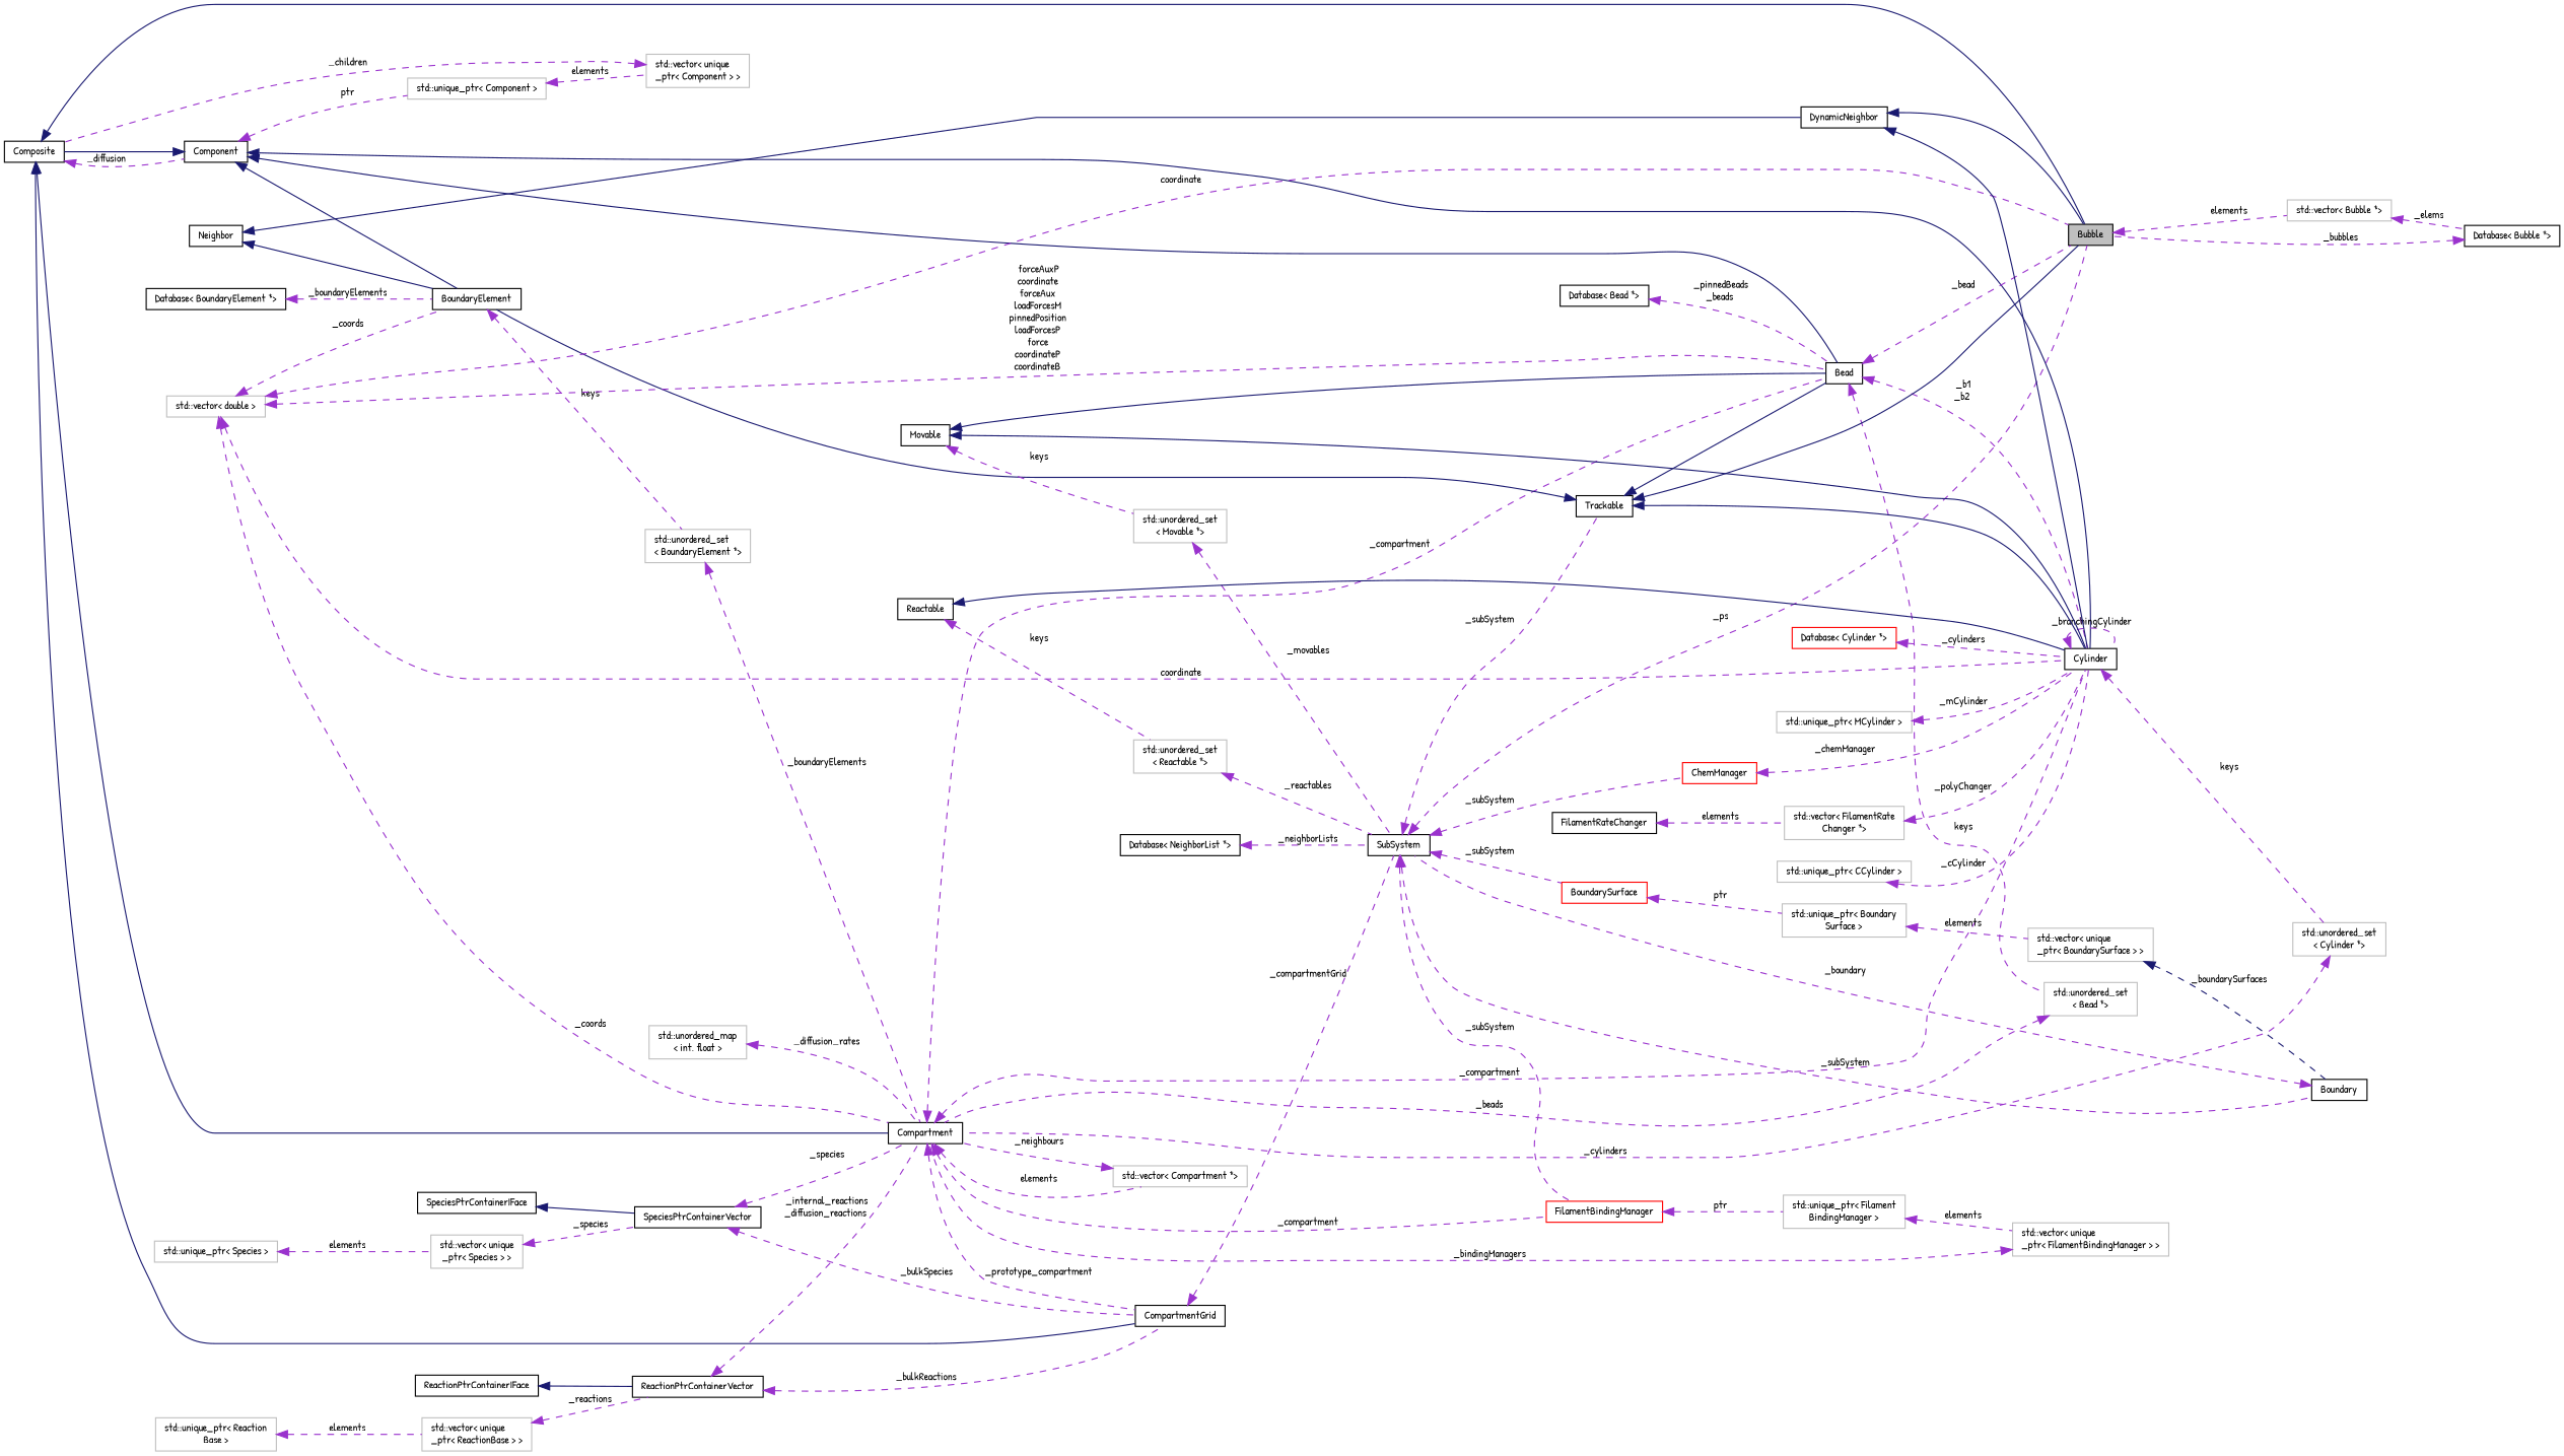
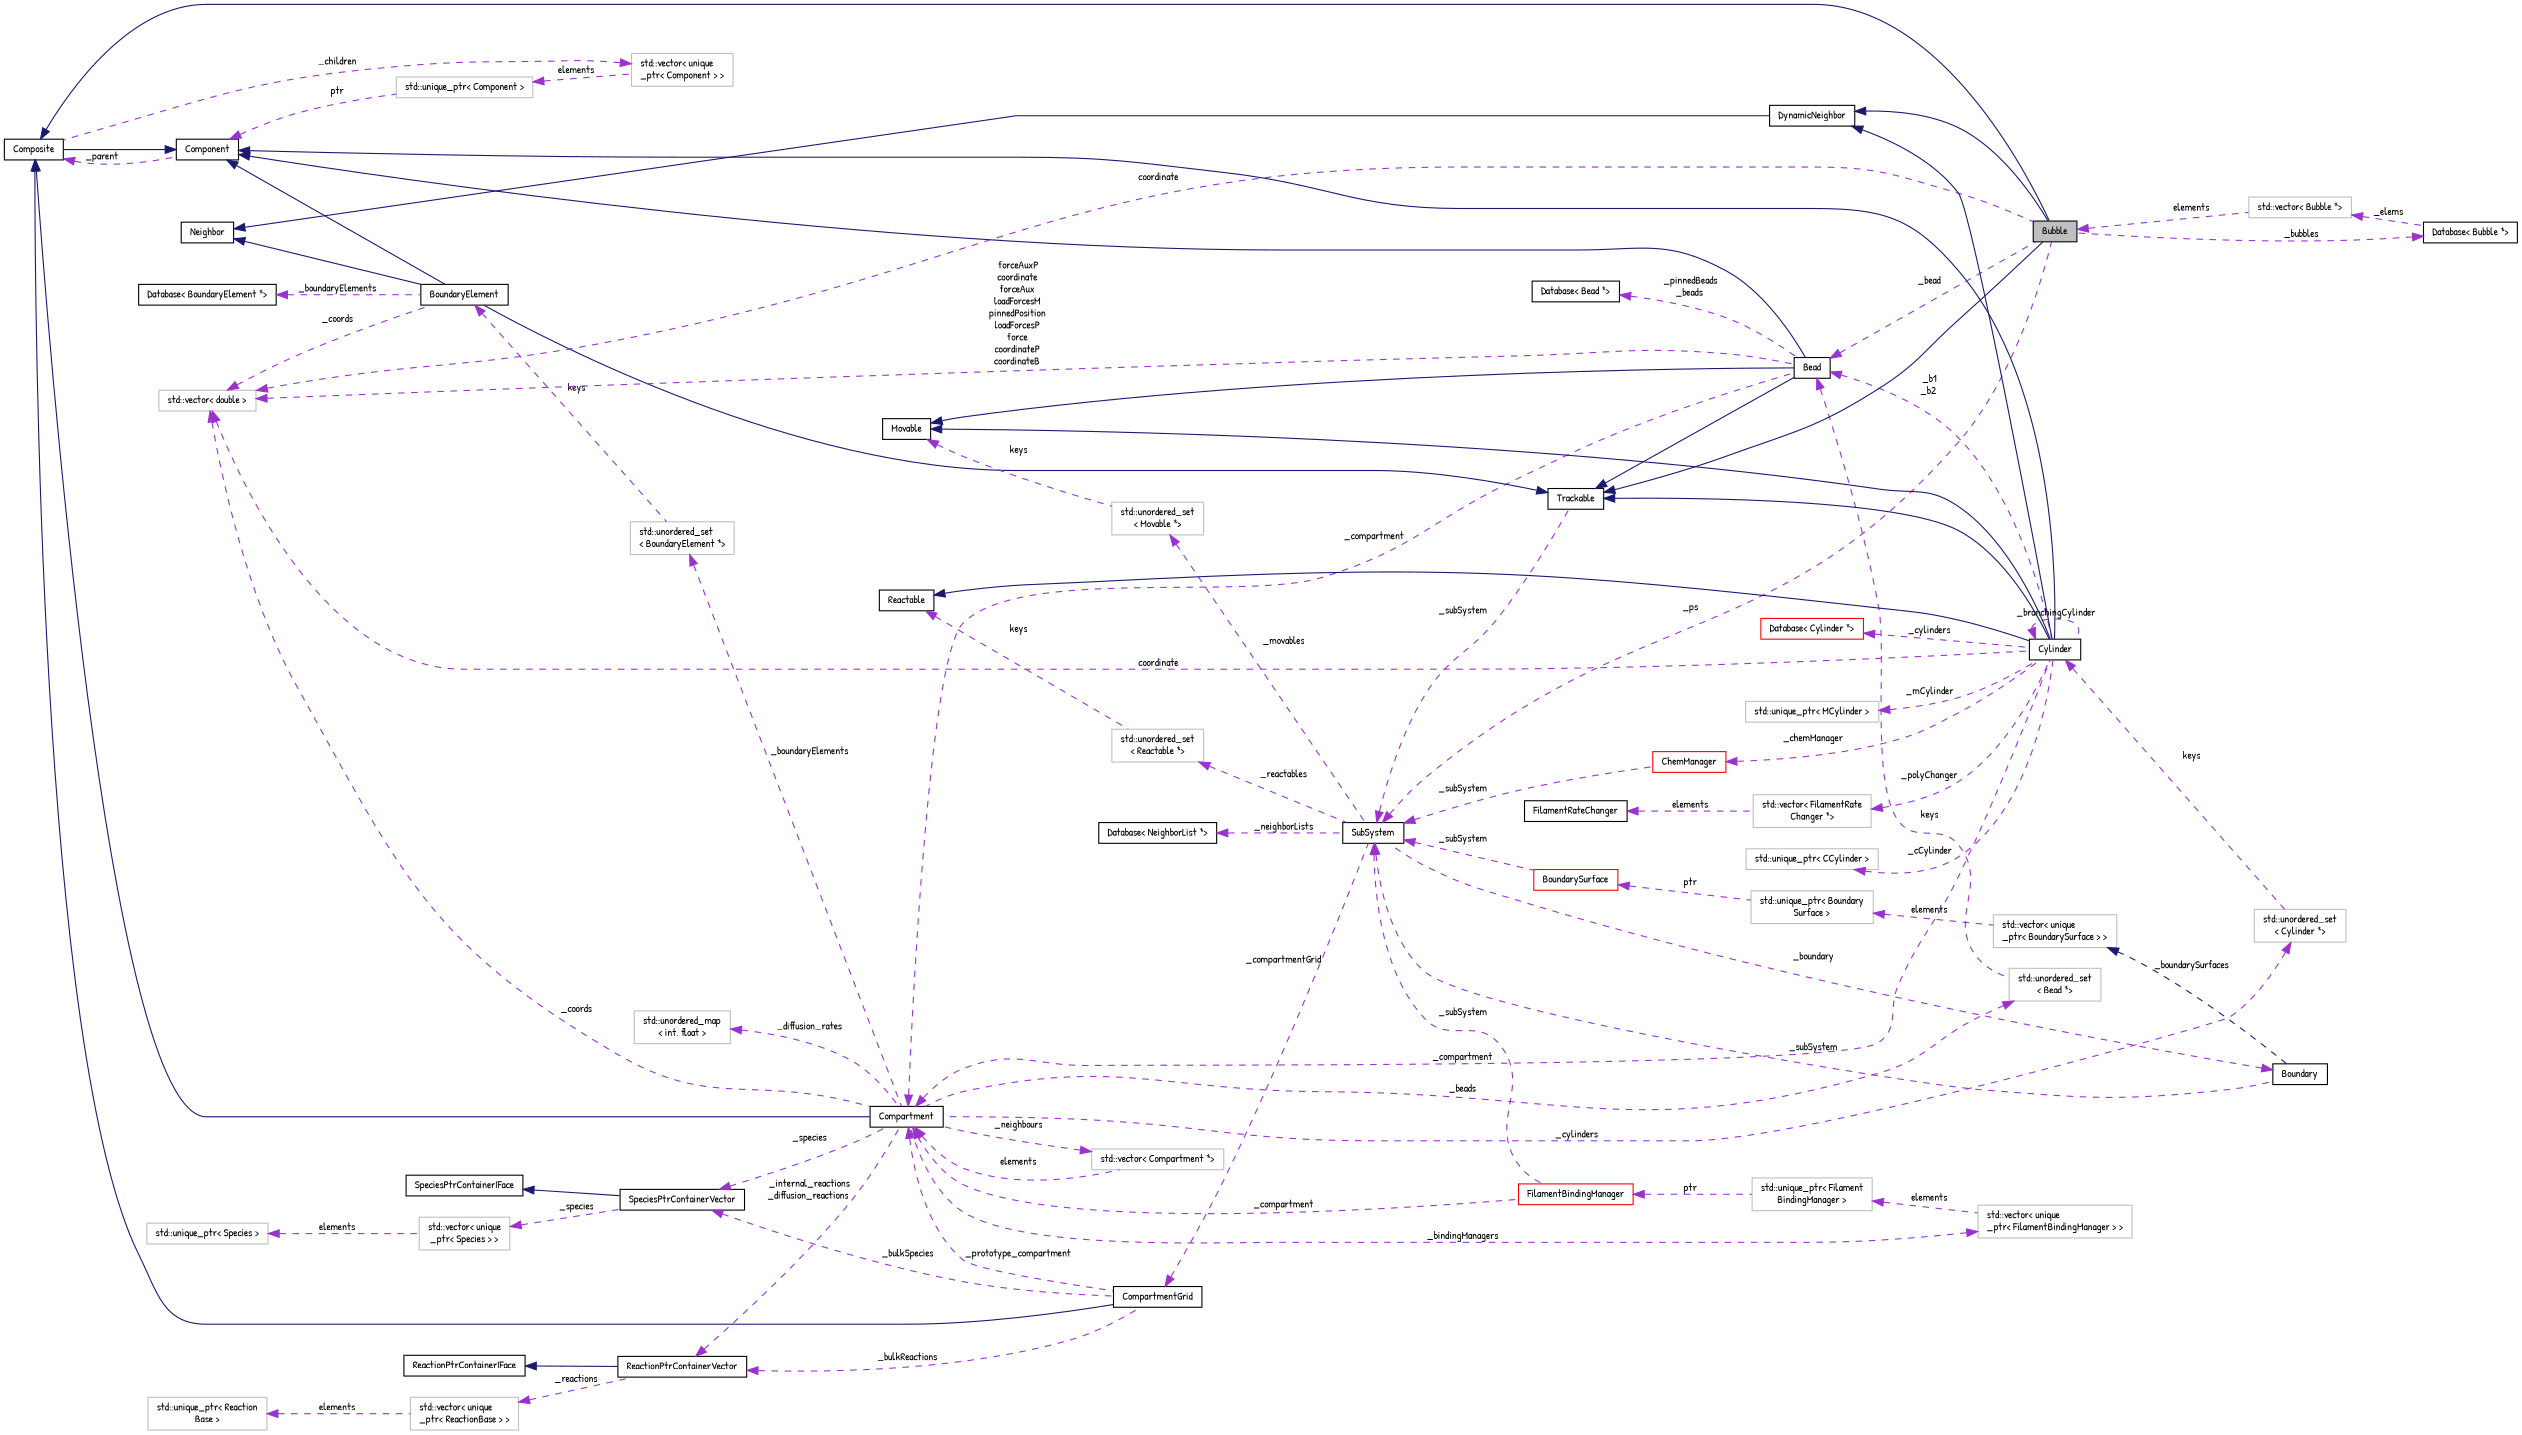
  digraph {
    fontname="Patrick Hand"
    rankdir=LR
    node [color=black fillcolor=white fontname="Patrick Hand" fontsize=10 shape=record style=filled]
    edge [color=darkorchid3 dir=back fontname="Patrick Hand" fontsize=10 labelfontname=Helvetica labelfontsize=10 style=dashed]
    n1 [fillcolor=grey75 fontcolor=black height=0.2 label=Bubble width=0.4]
    n2 [color=grey75 height=0.2 label="std::vector\< Bubble *\>" width=0.4]
    n3 [height=0.2 label="Database\< Bubble *\>" width=0.4]
    n4 [height=0.2 label=Composite width=0.4]
    n5 [height=0.2 label=Component width=0.4]
    n6 [height=0.2 label=CompartmentGrid width=0.4]
    n7 [height=0.2 label=Compartment width=0.4]
    n8 [color=grey75 height=0.2 label="std::unique_ptr\< Component \>" width=0.4]
    n9 [height=0.2 label=Bead width=0.4]
    n10 [height=0.2 label=Cylinder width=0.4]
    n11 [height=0.2 label=BoundaryElement width=0.4]
    n12 [height=0.2 label=SubSystem width=0.4]
    n13 [color=red height=0.2 label=FilamentBindingManager width=0.4]
    n14 [color=grey75 height=0.2 label="std::vector\< Compartment *\>" width=0.4]
    n15 [color=grey75 height=0.2 label="std::vector\< unique\l_ptr\< Component \> \>" width=0.4]
    n16 [color=grey75 height=0.2 label="std::unordered_set\l\< Bead *\>" width=0.4]
    n17 [color=grey75 height=0.2 label="std::unordered_set\l\< Cylinder *\>" width=0.4]
    n18 [color=grey75 height=0.2 label="std::unordered_set\l\< BoundaryElement *\>" width=0.4]
    n19 [height=0.2 label=Trackable width=0.4]
    n20 [height=0.2 label=Boundary width=0.4]
    n21 [color=red height=0.2 label=BoundarySurface width=0.4]
    n22 [color=red height=0.2 label=ChemManager width=0.4]
    n23 [color=grey75 height=0.2 label="std::unique_ptr\< Boundary\lSurface \>" width=0.4]
    n24 [color=grey75 height=0.2 label="std::unique_ptr\< Filament\lBindingManager \>" width=0.4]
    n25 [color=grey75 height=0.2 label="std::unordered_set\l\< Movable *\>" width=0.4]
    n26 [height=0.2 label=Movable width=0.4]
    n27 [color=grey75 height=0.2 label="std::unordered_set\l\< Reactable *\>" width=0.4]
    n28 [height=0.2 label=Reactable width=0.4]
    n29 [color=grey75 height=0.2 label="std::vector\< unique\l_ptr\< BoundarySurface \> \>" width=0.4]
    n30 [height=0.2 label="Database\< Bead *\>" width=0.4]
    n31 [color=grey75 height=0.2 label="std::vector\< double \>" width=0.4]
    n32 [height=0.2 label=DynamicNeighbor width=0.4]
    n33 [height=0.2 label=Neighbor width=0.4]
    n34 [color=grey75 height=0.2 label="std::vector\< FilamentRate\lChanger *\>" width=0.4]
    n35 [height=0.2 label=FilamentRateChanger width=0.4]
    n36 [color=grey75 height=0.2 label="std::unique_ptr\< CCylinder \>" width=0.4]
    n37 [color=red height=0.2 label="Database\< Cylinder *\>" width=0.4]
    n38 [color=grey75 height=0.2 label="std::unique_ptr\< MCylinder \>" width=0.4]
    n39 [height=0.2 label="Database\< BoundaryElement *\>" width=0.4]
    n40 [height=0.2 label=ReactionPtrContainerVector width=0.4]
    n41 [height=0.2 label=ReactionPtrContainerIFace width=0.4]
    n42 [color=grey75 height=0.2 label="std::vector\< unique\l_ptr\< ReactionBase \> \>" width=0.4]
    n43 [color=grey75 height=0.2 label="std::unique_ptr\< Reaction\lBase \>" width=0.4]
    n44 [color=grey75 height=0.2 label="std::unordered_map\l\< int, float \>" width=0.4]
    n45 [color=grey75 height=0.2 label="std::vector\< unique\l_ptr\< FilamentBindingManager \> \>" width=0.4]
    n46 [height=0.2 label=SpeciesPtrContainerVector width=0.4]
    n47 [height=0.2 label=SpeciesPtrContainerIFace width=0.4]
    n48 [color=grey75 height=0.2 label="std::vector\< unique\l_ptr\< Species \> \>" width=0.4]
    n49 [color=grey75 height=0.2 label="std::unique_ptr\< Species \>" width=0.4]
    n50 [height=0.2 label="Database\< NeighborList *\>" width=0.4]
    n1 -> n2 [label=" elements"]
    n2 -> n3 [label=" _elems"]
    n3 -> n1 [label=" _bubbles"]
    n4 -> n1 [color=midnightblue style=solid]
-   n4 -> n5 [label=" _diffusion"]
+   n4 -> n5 [label=" _parent"]
    n4 -> n6 [color=midnightblue style=solid]
    n4 -> n7 [color=midnightblue style=solid]
    n5 -> n4 [color=midnightblue style=solid]
    n5 -> n8 [label=" ptr"]
    n5 -> n9 [color=midnightblue style=solid]
    n5 -> n10 [color=midnightblue style=solid]
    n5 -> n11 [color=midnightblue style=solid]
    n6 -> n12 [label=" _compartmentGrid"]
    n7 -> n6 [label=" _prototype_compartment"]
    n7 -> n9 [label=" _compartment"]
    n7 -> n10 [label=" _compartment"]
    n7 -> n13 [label=" _compartment"]
    n7 -> n14 [label=" elements"]
    n8 -> n15 [label=" elements"]
    n9 -> n1 [label=" _bead"]
    n9 -> n10 [label=" _b1\n_b2"]
    n9 -> n16 [label=" keys"]
    n10 -> n10 [label=" _branchingCylinder"]
    n10 -> n17 [label=" keys"]
    n11 -> n18 [label=" keys"]
    n12 -> n1 [label=" _ps"]
    n12 -> n13 [label=" _subSystem"]
    n12 -> n19 [label=" _subSystem"]
    n12 -> n20 [label=" _subSystem"]
    n12 -> n21 [label=" _subSystem"]
    n12 -> n22 [label=" _subSystem"]
    n13 -> n24 [label=" ptr"]
    n14 -> n7 [label=" _neighbours"]
    n15 -> n4 [label=" _children"]
    n16 -> n7 [label=" _beads"]
    n17 -> n7 [label=" _cylinders"]
    n18 -> n7 [label=" _boundaryElements"]
    n19 -> n1 [color=midnightblue style=solid]
    n19 -> n9 [color=midnightblue style=solid]
    n19 -> n10 [color=midnightblue style=solid]
    n19 -> n11 [color=midnightblue style=solid]
    n20 -> n12 [label=" _boundary"]
    n21 -> n23 [label=" ptr"]
    n22 -> n10 [label=" _chemManager"]
    n23 -> n29 [label=" elements"]
    n24 -> n45 [label=" elements"]
    n25 -> n12 [label=" _movables"]
    n26 -> n9 [color=midnightblue style=solid]
    n26 -> n10 [color=midnightblue style=solid]
    n26 -> n25 [label=" keys"]
    n27 -> n12 [label=" _reactables"]
    n28 -> n10 [color=midnightblue style=solid]
    n28 -> n27 [label=" keys"]
    n29 -> n20 [color=midnightblue label=" _boundarySurfaces"]
    n30 -> n9 [label=" _pinnedBeads\n_beads"]
    n31 -> n1 [label=" coordinate"]
    n31 -> n7 [label=" _coords"]
    n31 -> n9 [label=" forceAuxP\ncoordinate\nforceAux\nloadForcesM\npinnedPosition\nloadForcesP\nforce\ncoordinateP\ncoordinateB"]
    n31 -> n10 [label=" coordinate"]
    n31 -> n11 [label=" _coords"]
    n32 -> n1 [color=midnightblue style=solid]
    n32 -> n10 [color=midnightblue style=solid]
    n33 -> n11 [color=midnightblue style=solid]
    n33 -> n32 [color=midnightblue style=solid]
    n34 -> n10 [label=" _polyChanger"]
    n35 -> n34 [label=" elements"]
    n36 -> n10 [label=" _cCylinder"]
    n37 -> n10 [label=" _cylinders"]
    n38 -> n10 [label=" _mCylinder"]
    n39 -> n11 [label=" _boundaryElements"]
    n40 -> n6 [label=" _bulkReactions"]
    n40 -> n7 [label=" _internal_reactions\n_diffusion_reactions"]
    n41 -> n40 [color=midnightblue style=solid]
    n42 -> n40 [label=" _reactions"]
    n43 -> n42 [label=" elements"]
    n44 -> n7 [label=" _diffusion_rates"]
    n45 -> n7 [label=" _bindingManagers"]
    n46 -> n6 [label=" _bulkSpecies"]
    n46 -> n7 [label=" _species"]
    n47 -> n46 [color=midnightblue style=solid]
    n48 -> n46 [label=" _species"]
    n49 -> n48 [label=" elements"]
    n50 -> n12 [label=" _neighborLists"]
  }
